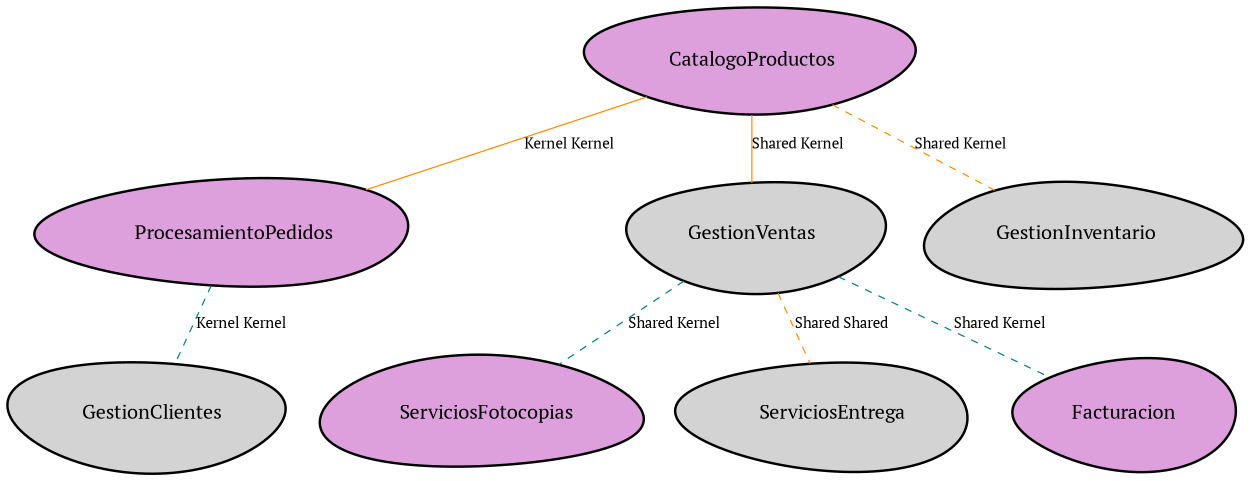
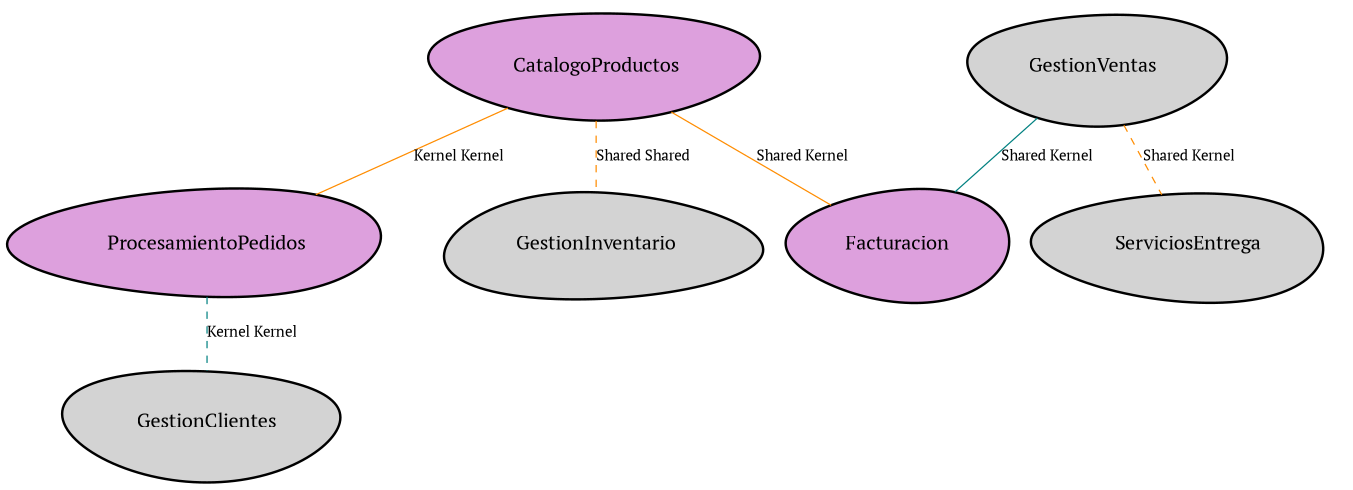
  digraph {
    fontname="PT Serif"
    node [fillcolor=plum fontname="PT Serif" fontsize=16 margin=0.3 shape=egg style="bold,filled"]
    edge [color=darkorange dir=none fontname="PT Serif" fontsize=12 style=dashed]
    n1 [label="CatalogoProductos\n" orientation=184]
    n2 [label="ProcesamientoPedidos\n" orientation=207]
    n3 [fillcolor=lightgrey label="GestionVentas\n" orientation=66]
    n4 [fillcolor=lightgrey label="GestionInventario\n" orientation=16]
    n5 [fillcolor=lightgrey label="GestionClientes\n" orientation=298]
-   n6 [label="ServiciosFotocopias\n" orientation=248]
    n7 [fillcolor=lightgrey label="ServiciosEntrega\n" orientation=324]
    n8 [label="Facturacion\n" orientation=84]
    n1 -> n2 [label="Kernel Kernel" style=solid]
-   n1 -> n3 [label="Shared Kernel" style=solid]
-   n1 -> n4 [label="Shared Kernel"]
+   n1 -> n8 [label="Shared Kernel" style=solid]
+   n1 -> n4 [label="Shared Shared"]
    n2 -> n5 [color=teal label="Kernel Kernel"]
-   n3 -> n6 [color=teal label="Shared Kernel"]
-   n3 -> n7 [label="Shared Shared"]
-   n3 -> n8 [color=teal label="Shared Kernel"]
+   n3 -> n7 [label="Shared Kernel"]
+   n3 -> n8 [color=teal label="Shared Kernel" style=solid]
  }
